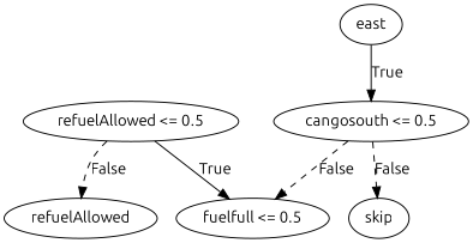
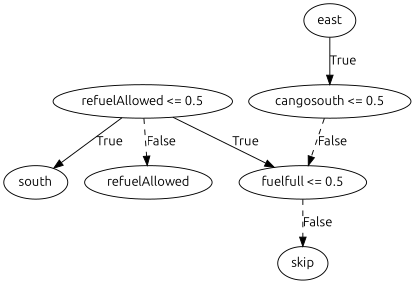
  digraph {
    fontname=Ubuntu
    node [fontname=Ubuntu]
    edge [fontname=Ubuntu]
    n1 [label="cangosouth <= 0.5"]
    n2 [label="fuelfull <= 0.5"]
    n3 [label=east]
    n4 [label=skip]
    n5 [label="refuelAllowed <= 0.5"]
+   n6 [label=south]
    n7 [label=refuelAllowed]
    n1 -> n2 [label=False style=dashed]
-   n1 -> n4 [label=False style=dashed]
+   n2 -> n4 [label=False style=dashed]
    n3 -> n1 [label=True]
    n5 -> n2 [label=True]
+   n5 -> n6 [label=True]
    n5 -> n7 [label=False style=dashed]
  }
